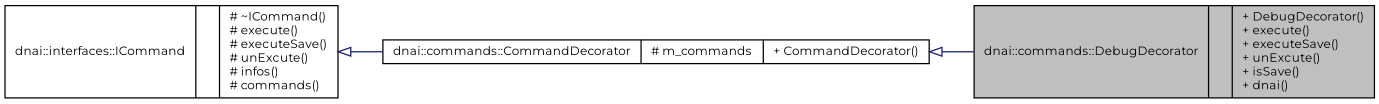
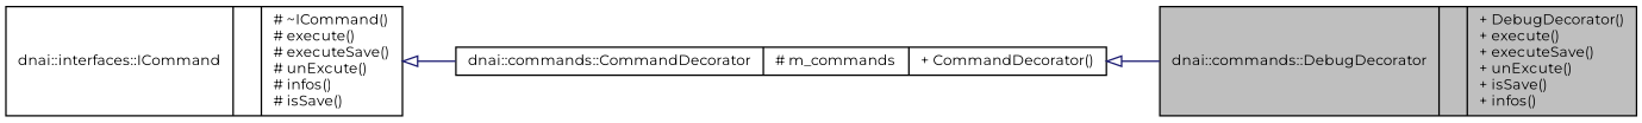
  digraph {
    fontname=Montserrat
    rankdir=LR
    node [color=black fillcolor=white fontname=Montserrat fontsize=10 shape=record style=filled]
    edge [arrowtail=onormal color=midnightblue dir=back fontname=Montserrat fontsize=10 labelfontname=Helvetica labelfontsize=10 style=solid]
-   n1 [fillcolor=grey75 fontcolor=black height=0.2 label="{dnai::commands::DebugDecorator\n||+ DebugDecorator()\l+ execute()\l+ executeSave()\l+ unExcute()\l+ isSave()\l+ dnai()\l}" width=0.4]
+   n1 [fillcolor=grey75 fontcolor=black height=0.2 label="{dnai::commands::DebugDecorator\n||+ DebugDecorator()\l+ execute()\l+ executeSave()\l+ unExcute()\l+ isSave()\l+ infos()\l}" width=0.4]
    n2 [height=0.2 label="{dnai::commands::CommandDecorator\n|# m_commands\l|+ CommandDecorator()\l}" width=0.4]
-   n3 [height=0.2 label="{dnai::interfaces::ICommand\n||# ~ICommand()\l# execute()\l# executeSave()\l# unExcute()\l# infos()\l# commands()\l}" width=0.4]
+   n3 [height=0.2 label="{dnai::interfaces::ICommand\n||# ~ICommand()\l# execute()\l# executeSave()\l# unExcute()\l# infos()\l# isSave()\l}" width=0.4]
    n2 -> n1
    n3 -> n2
  }
